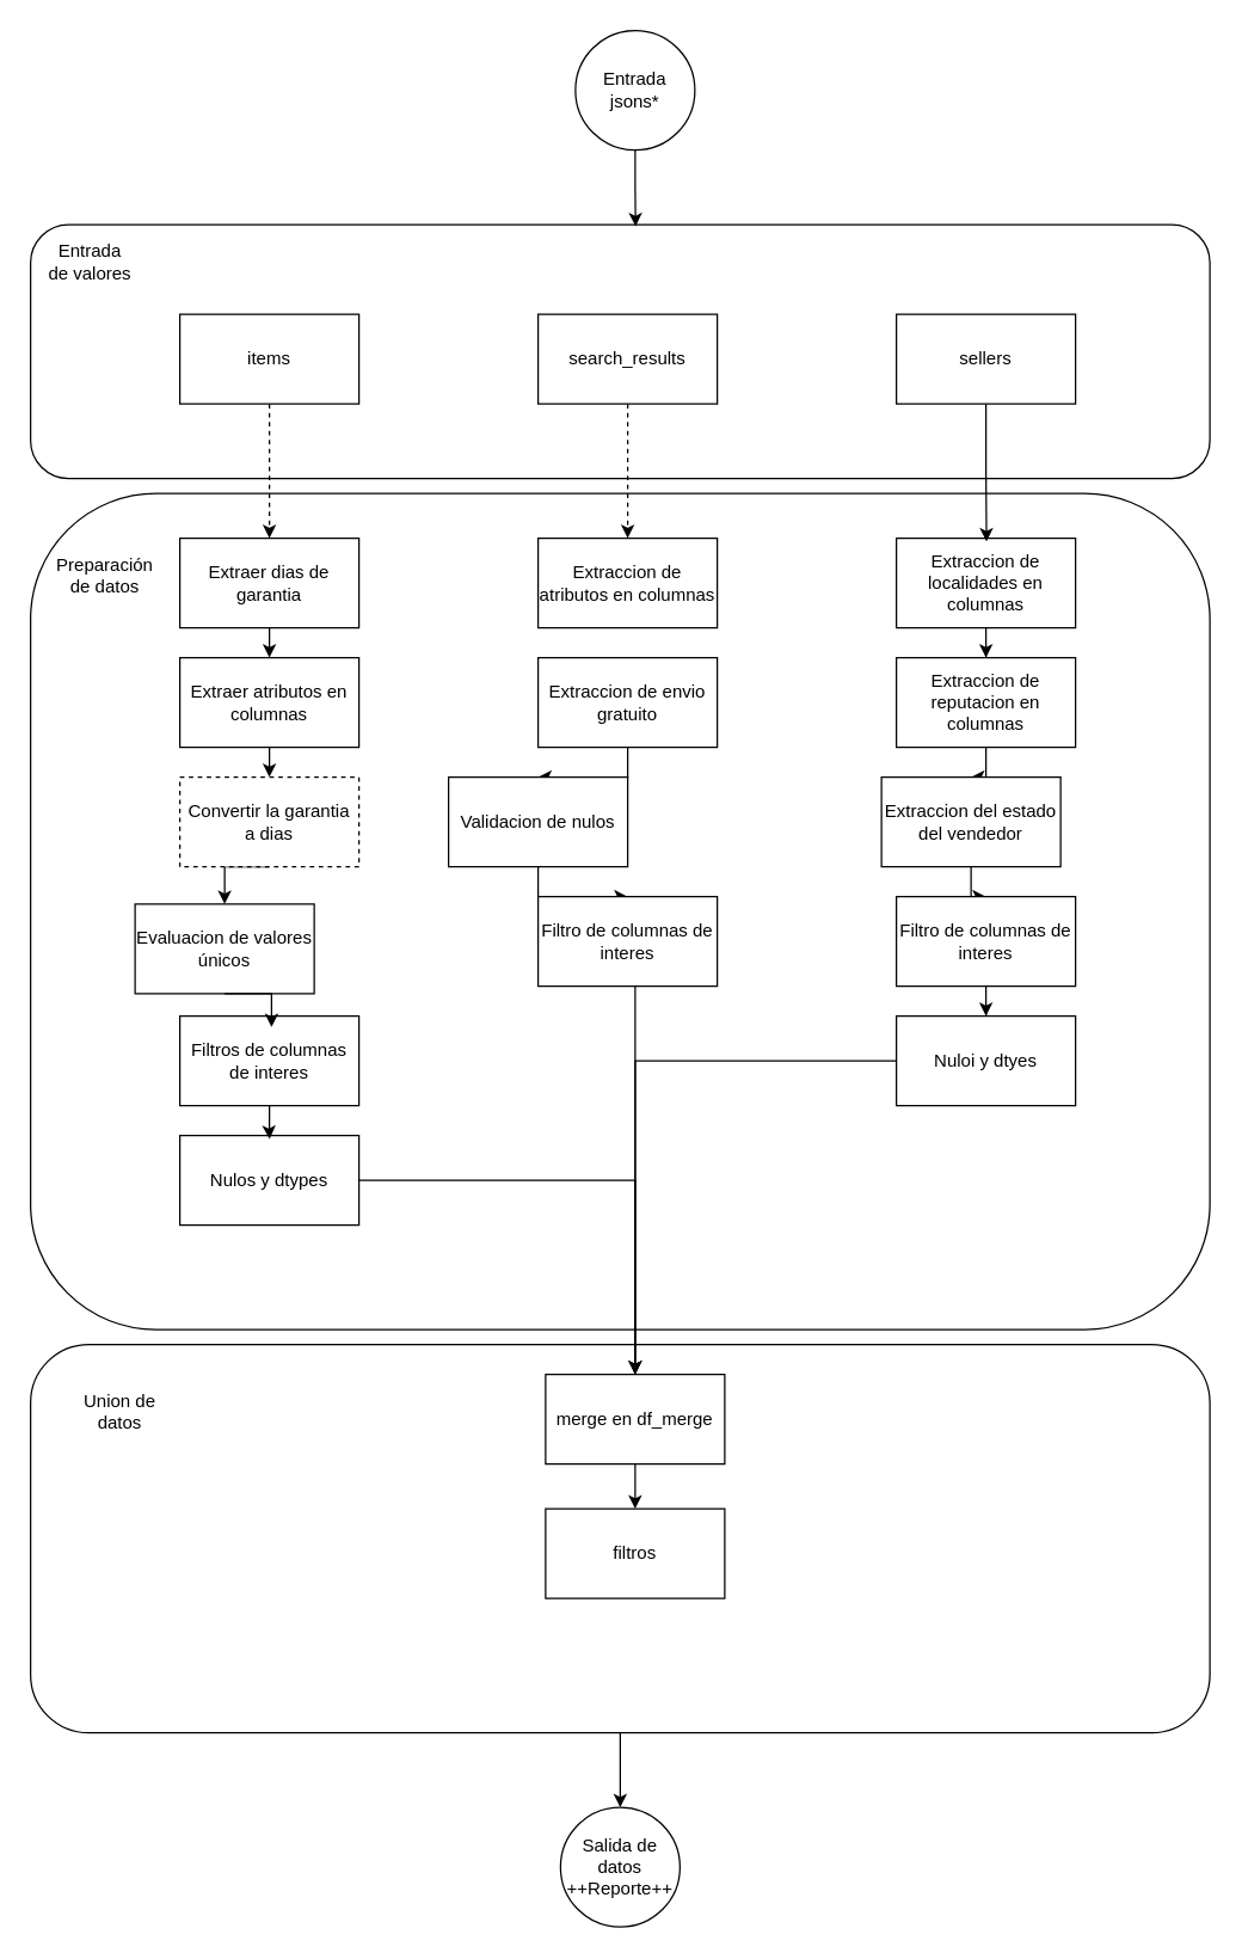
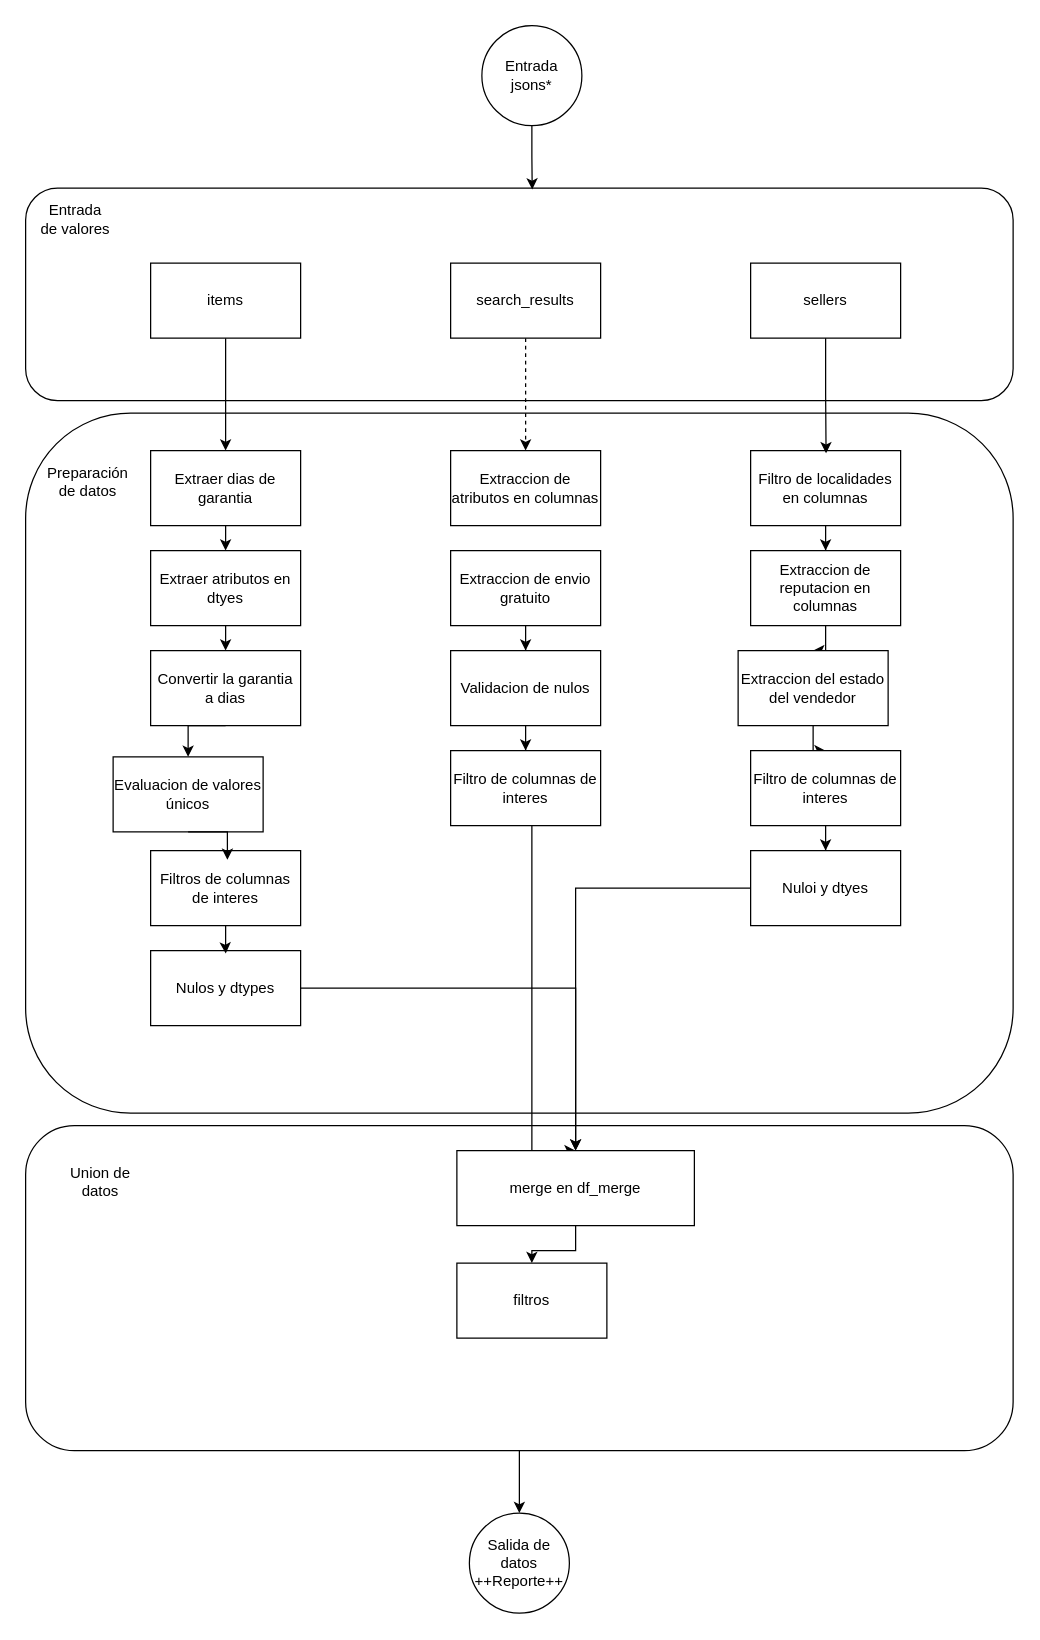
  <mxCell id="0" />
  <mxCell id="1" parent="0" />
  <mxCell id="2" style="edgeStyle=orthogonalEdgeStyle;rounded=0;orthogonalLoop=1;jettySize=auto;html=1;" edge="1" parent="1" source="3" target="47"><mxGeometry relative="1" as="geometry" /></mxCell>
  <mxCell id="3" value="" style="rounded=1;whiteSpace=wrap;html=1;" vertex="1" parent="1"><mxGeometry x="20" y="900" width="790" height="260" as="geometry" /></mxCell>
  <mxCell id="4" value="" style="rounded=1;whiteSpace=wrap;html=1;" vertex="1" parent="1"><mxGeometry x="20" y="330" width="790" height="560" as="geometry" /></mxCell>
  <mxCell id="5" value="" style="rounded=1;whiteSpace=wrap;html=1;" vertex="1" parent="1"><mxGeometry x="20" y="150" width="790" height="170" as="geometry" /></mxCell>
- <mxCell id="6" style="edgeStyle=orthogonalEdgeStyle;rounded=0;orthogonalLoop=1;jettySize=auto;html=1;dashed=1;" edge="1" parent="1" source="7" target="13"><mxGeometry relative="1" as="geometry" /></mxCell>
+ <mxCell id="6" style="edgeStyle=orthogonalEdgeStyle;rounded=0;orthogonalLoop=1;jettySize=auto;html=1;" edge="1" parent="1" source="7" target="13"><mxGeometry relative="1" as="geometry" /></mxCell>
  <mxCell id="7" value="items" style="rounded=0;whiteSpace=wrap;html=1;" vertex="1" parent="1"><mxGeometry x="120" y="210" width="120" height="60" as="geometry" /></mxCell>
  <mxCell id="8" style="edgeStyle=orthogonalEdgeStyle;rounded=0;orthogonalLoop=1;jettySize=auto;html=1;dashed=1;" edge="1" parent="1" source="9" target="26"><mxGeometry relative="1" as="geometry" /></mxCell>
  <mxCell id="9" value="search_results" style="rounded=0;whiteSpace=wrap;html=1;" vertex="1" parent="1"><mxGeometry x="360" y="210" width="120" height="60" as="geometry" /></mxCell>
  <mxCell id="10" value="sellers" style="rounded=0;whiteSpace=wrap;html=1;" vertex="1" parent="1"><mxGeometry x="600" y="210" width="120" height="60" as="geometry" /></mxCell>
  <mxCell id="11" value="Entrada de valores" style="text;html=1;align=center;verticalAlign=middle;whiteSpace=wrap;rounded=0;" vertex="1" parent="1"><mxGeometry x="30" y="160" width="60" height="30" as="geometry" /></mxCell>
  <mxCell id="12" style="edgeStyle=orthogonalEdgeStyle;rounded=0;orthogonalLoop=1;jettySize=auto;html=1;exitX=0.5;exitY=1;exitDx=0;exitDy=0;entryX=0.5;entryY=0;entryDx=0;entryDy=0;" edge="1" parent="1" source="13" target="15"><mxGeometry relative="1" as="geometry" /></mxCell>
  <mxCell id="13" value="Extraer dias de garantia" style="rounded=0;whiteSpace=wrap;html=1;" vertex="1" parent="1"><mxGeometry x="120" y="360" width="120" height="60" as="geometry" /></mxCell>
  <mxCell id="14" style="edgeStyle=orthogonalEdgeStyle;rounded=0;orthogonalLoop=1;jettySize=auto;html=1;exitX=0.5;exitY=1;exitDx=0;exitDy=0;entryX=0.5;entryY=0;entryDx=0;entryDy=0;" edge="1" parent="1" source="15" target="20"><mxGeometry relative="1" as="geometry" /></mxCell>
- <mxCell id="15" value="Extraer atributos en columnas" style="rounded=0;whiteSpace=wrap;html=1;" vertex="1" parent="1"><mxGeometry x="120" y="440" width="120" height="60" as="geometry" /></mxCell>
+ <mxCell id="15" value="Extraer atributos en dtyes" style="rounded=0;whiteSpace=wrap;html=1;" vertex="1" parent="1"><mxGeometry x="120" y="440" width="120" height="60" as="geometry" /></mxCell>
  <mxCell id="16" value="Evaluacion de valores únicos" style="rounded=0;whiteSpace=wrap;html=1;" vertex="1" parent="1"><mxGeometry x="90" y="605" width="120" height="60" as="geometry" /></mxCell>
  <mxCell id="17" style="edgeStyle=orthogonalEdgeStyle;rounded=0;orthogonalLoop=1;jettySize=auto;html=1;entryX=0.5;entryY=0;entryDx=0;entryDy=0;" edge="1" parent="1" source="18" target="28"><mxGeometry relative="1" as="geometry" /></mxCell>
  <mxCell id="18" value="Extraccion de envio gratuito" style="rounded=0;whiteSpace=wrap;html=1;" vertex="1" parent="1"><mxGeometry x="360" y="440" width="120" height="60" as="geometry" /></mxCell>
  <mxCell id="19" style="edgeStyle=orthogonalEdgeStyle;rounded=0;orthogonalLoop=1;jettySize=auto;html=1;exitX=0.5;exitY=1;exitDx=0;exitDy=0;entryX=0.5;entryY=0;entryDx=0;entryDy=0;" edge="1" parent="1" source="20" target="16"><mxGeometry relative="1" as="geometry" /></mxCell>
- <mxCell id="20" value="Convertir la garantia a dias" style="rounded=0;whiteSpace=wrap;html=1;dashed=1;" vertex="1" parent="1"><mxGeometry x="120" y="520" width="120" height="60" as="geometry" /></mxCell>
+ <mxCell id="20" value="Convertir la garantia a dias" style="rounded=0;whiteSpace=wrap;html=1;" vertex="1" parent="1"><mxGeometry x="120" y="520" width="120" height="60" as="geometry" /></mxCell>
  <mxCell id="21" value="Filtros de columnas de interes" style="rounded=0;whiteSpace=wrap;html=1;" vertex="1" parent="1"><mxGeometry x="120" y="680" width="120" height="60" as="geometry" /></mxCell>
  <mxCell id="22" style="edgeStyle=orthogonalEdgeStyle;rounded=0;orthogonalLoop=1;jettySize=auto;html=1;entryX=0.5;entryY=0;entryDx=0;entryDy=0;" edge="1" parent="1" source="23" target="44"><mxGeometry relative="1" as="geometry" /></mxCell>
  <mxCell id="23" value="Nuloi y dtyes" style="rounded=0;whiteSpace=wrap;html=1;" vertex="1" parent="1"><mxGeometry x="600" y="680" width="120" height="60" as="geometry" /></mxCell>
  <mxCell id="24" style="edgeStyle=orthogonalEdgeStyle;rounded=0;orthogonalLoop=1;jettySize=auto;html=1;entryX=0.5;entryY=0;entryDx=0;entryDy=0;" edge="1" parent="1" source="25" target="44"><mxGeometry relative="1" as="geometry" /></mxCell>
  <mxCell id="25" value="Nulos y dtypes" style="rounded=0;whiteSpace=wrap;html=1;" vertex="1" parent="1"><mxGeometry x="120" y="760" width="120" height="60" as="geometry" /></mxCell>
  <mxCell id="26" value="Extraccion de atributos en columnas" style="rounded=0;whiteSpace=wrap;html=1;" vertex="1" parent="1"><mxGeometry x="360" y="360" width="120" height="60" as="geometry" /></mxCell>
  <mxCell id="27" style="edgeStyle=orthogonalEdgeStyle;rounded=0;orthogonalLoop=1;jettySize=auto;html=1;entryX=0.5;entryY=0;entryDx=0;entryDy=0;" edge="1" parent="1" source="28" target="30"><mxGeometry relative="1" as="geometry" /></mxCell>
- <mxCell id="28" value="Validacion de nulos" style="rounded=0;whiteSpace=wrap;html=1;" vertex="1" parent="1"><mxGeometry x="300" y="520" width="120" height="60" as="geometry" /></mxCell>
+ <mxCell id="28" value="Validacion de nulos" style="rounded=0;whiteSpace=wrap;html=1;" vertex="1" parent="1"><mxGeometry x="360" y="520" width="120" height="60" as="geometry" /></mxCell>
  <mxCell id="29" style="edgeStyle=orthogonalEdgeStyle;rounded=0;orthogonalLoop=1;jettySize=auto;html=1;entryX=0.5;entryY=0;entryDx=0;entryDy=0;" edge="1" parent="1" source="30" target="44"><mxGeometry relative="1" as="geometry"><Array as="points"><mxPoint x="425" y="730" /><mxPoint x="425" y="730" /></Array></mxGeometry></mxCell>
  <mxCell id="30" value="Filtro de columnas de interes" style="rounded=0;whiteSpace=wrap;html=1;" vertex="1" parent="1"><mxGeometry x="360" y="600" width="120" height="60" as="geometry" /></mxCell>
  <mxCell id="31" style="edgeStyle=orthogonalEdgeStyle;rounded=0;orthogonalLoop=1;jettySize=auto;html=1;entryX=0.5;entryY=0;entryDx=0;entryDy=0;" edge="1" parent="1" source="32" target="36"><mxGeometry relative="1" as="geometry" /></mxCell>
  <mxCell id="32" value="Extraccion de reputacion en columnas" style="rounded=0;whiteSpace=wrap;html=1;" vertex="1" parent="1"><mxGeometry x="600" y="440" width="120" height="60" as="geometry" /></mxCell>
  <mxCell id="33" style="edgeStyle=orthogonalEdgeStyle;rounded=0;orthogonalLoop=1;jettySize=auto;html=1;entryX=0.5;entryY=0;entryDx=0;entryDy=0;" edge="1" parent="1" source="34" target="32"><mxGeometry relative="1" as="geometry" /></mxCell>
- <mxCell id="34" value="Extraccion de localidades en columnas" style="rounded=0;whiteSpace=wrap;html=1;" vertex="1" parent="1"><mxGeometry x="600" y="360" width="120" height="60" as="geometry" /></mxCell>
+ <mxCell id="34" value="Filtro de localidades en columnas" style="rounded=0;whiteSpace=wrap;html=1;" vertex="1" parent="1"><mxGeometry x="600" y="360" width="120" height="60" as="geometry" /></mxCell>
  <mxCell id="35" style="edgeStyle=orthogonalEdgeStyle;rounded=0;orthogonalLoop=1;jettySize=auto;html=1;entryX=0.5;entryY=0;entryDx=0;entryDy=0;" edge="1" parent="1" source="36" target="38"><mxGeometry relative="1" as="geometry" /></mxCell>
  <mxCell id="36" value="Extraccion del estado del vendedor" style="rounded=0;whiteSpace=wrap;html=1;" vertex="1" parent="1"><mxGeometry x="590" y="520" width="120" height="60" as="geometry" /></mxCell>
  <mxCell id="37" style="edgeStyle=orthogonalEdgeStyle;rounded=0;orthogonalLoop=1;jettySize=auto;html=1;entryX=0.5;entryY=0;entryDx=0;entryDy=0;" edge="1" parent="1" source="38" target="23"><mxGeometry relative="1" as="geometry" /></mxCell>
  <mxCell id="38" value="Filtro de columnas de interes" style="rounded=0;whiteSpace=wrap;html=1;" vertex="1" parent="1"><mxGeometry x="600" y="600" width="120" height="60" as="geometry" /></mxCell>
  <mxCell id="39" value="Preparación de datos" style="text;html=1;align=center;verticalAlign=middle;whiteSpace=wrap;rounded=0;" vertex="1" parent="1"><mxGeometry x="40" y="370" width="60" height="30" as="geometry" /></mxCell>
  <mxCell id="40" style="edgeStyle=orthogonalEdgeStyle;rounded=0;orthogonalLoop=1;jettySize=auto;html=1;exitX=0.5;exitY=1;exitDx=0;exitDy=0;entryX=0.512;entryY=0.123;entryDx=0;entryDy=0;entryPerimeter=0;" edge="1" parent="1" source="16" target="21"><mxGeometry relative="1" as="geometry" /></mxCell>
  <mxCell id="41" style="edgeStyle=orthogonalEdgeStyle;rounded=0;orthogonalLoop=1;jettySize=auto;html=1;entryX=0.501;entryY=0.039;entryDx=0;entryDy=0;entryPerimeter=0;" edge="1" parent="1" source="21" target="25"><mxGeometry relative="1" as="geometry" /></mxCell>
  <mxCell id="42" style="edgeStyle=orthogonalEdgeStyle;rounded=0;orthogonalLoop=1;jettySize=auto;html=1;entryX=0.503;entryY=0.036;entryDx=0;entryDy=0;entryPerimeter=0;" edge="1" parent="1" source="10" target="34"><mxGeometry relative="1" as="geometry" /></mxCell>
  <mxCell id="43" style="edgeStyle=orthogonalEdgeStyle;rounded=0;orthogonalLoop=1;jettySize=auto;html=1;entryX=0.5;entryY=0;entryDx=0;entryDy=0;" edge="1" parent="1" source="44" target="45"><mxGeometry relative="1" as="geometry" /></mxCell>
- <mxCell id="44" value="merge en df_merge" style="rounded=0;whiteSpace=wrap;html=1;" vertex="1" parent="1"><mxGeometry x="365" y="920" width="120" height="60" as="geometry" /></mxCell>
+ <mxCell id="44" value="merge en df_merge" style="rounded=0;whiteSpace=wrap;html=1;" vertex="1" parent="1"><mxGeometry x="365" y="920" width="190" height="60" as="geometry" /></mxCell>
  <mxCell id="45" value="filtros" style="rounded=0;whiteSpace=wrap;html=1;" vertex="1" parent="1"><mxGeometry x="365" y="1010" width="120" height="60" as="geometry" /></mxCell>
  <mxCell id="46" value="Union de datos" style="text;html=1;align=center;verticalAlign=middle;whiteSpace=wrap;rounded=0;" vertex="1" parent="1"><mxGeometry x="50" y="930" width="60" height="30" as="geometry" /></mxCell>
  <mxCell id="47" value="Salida de datos&lt;div&gt;++Reporte++&lt;/div&gt;" style="ellipse;whiteSpace=wrap;html=1;aspect=fixed;" vertex="1" parent="1"><mxGeometry x="375" y="1210" width="80" height="80" as="geometry" /></mxCell>
  <mxCell id="48" value="Entrada&lt;div&gt;jsons*&lt;/div&gt;" style="ellipse;whiteSpace=wrap;html=1;aspect=fixed;" vertex="1" parent="1"><mxGeometry x="385" y="20" width="80" height="80" as="geometry" /></mxCell>
  <mxCell id="49" style="edgeStyle=orthogonalEdgeStyle;rounded=0;orthogonalLoop=1;jettySize=auto;html=1;entryX=0.513;entryY=0.006;entryDx=0;entryDy=0;entryPerimeter=0;" edge="1" parent="1" source="48" target="5"><mxGeometry relative="1" as="geometry" /></mxCell>
